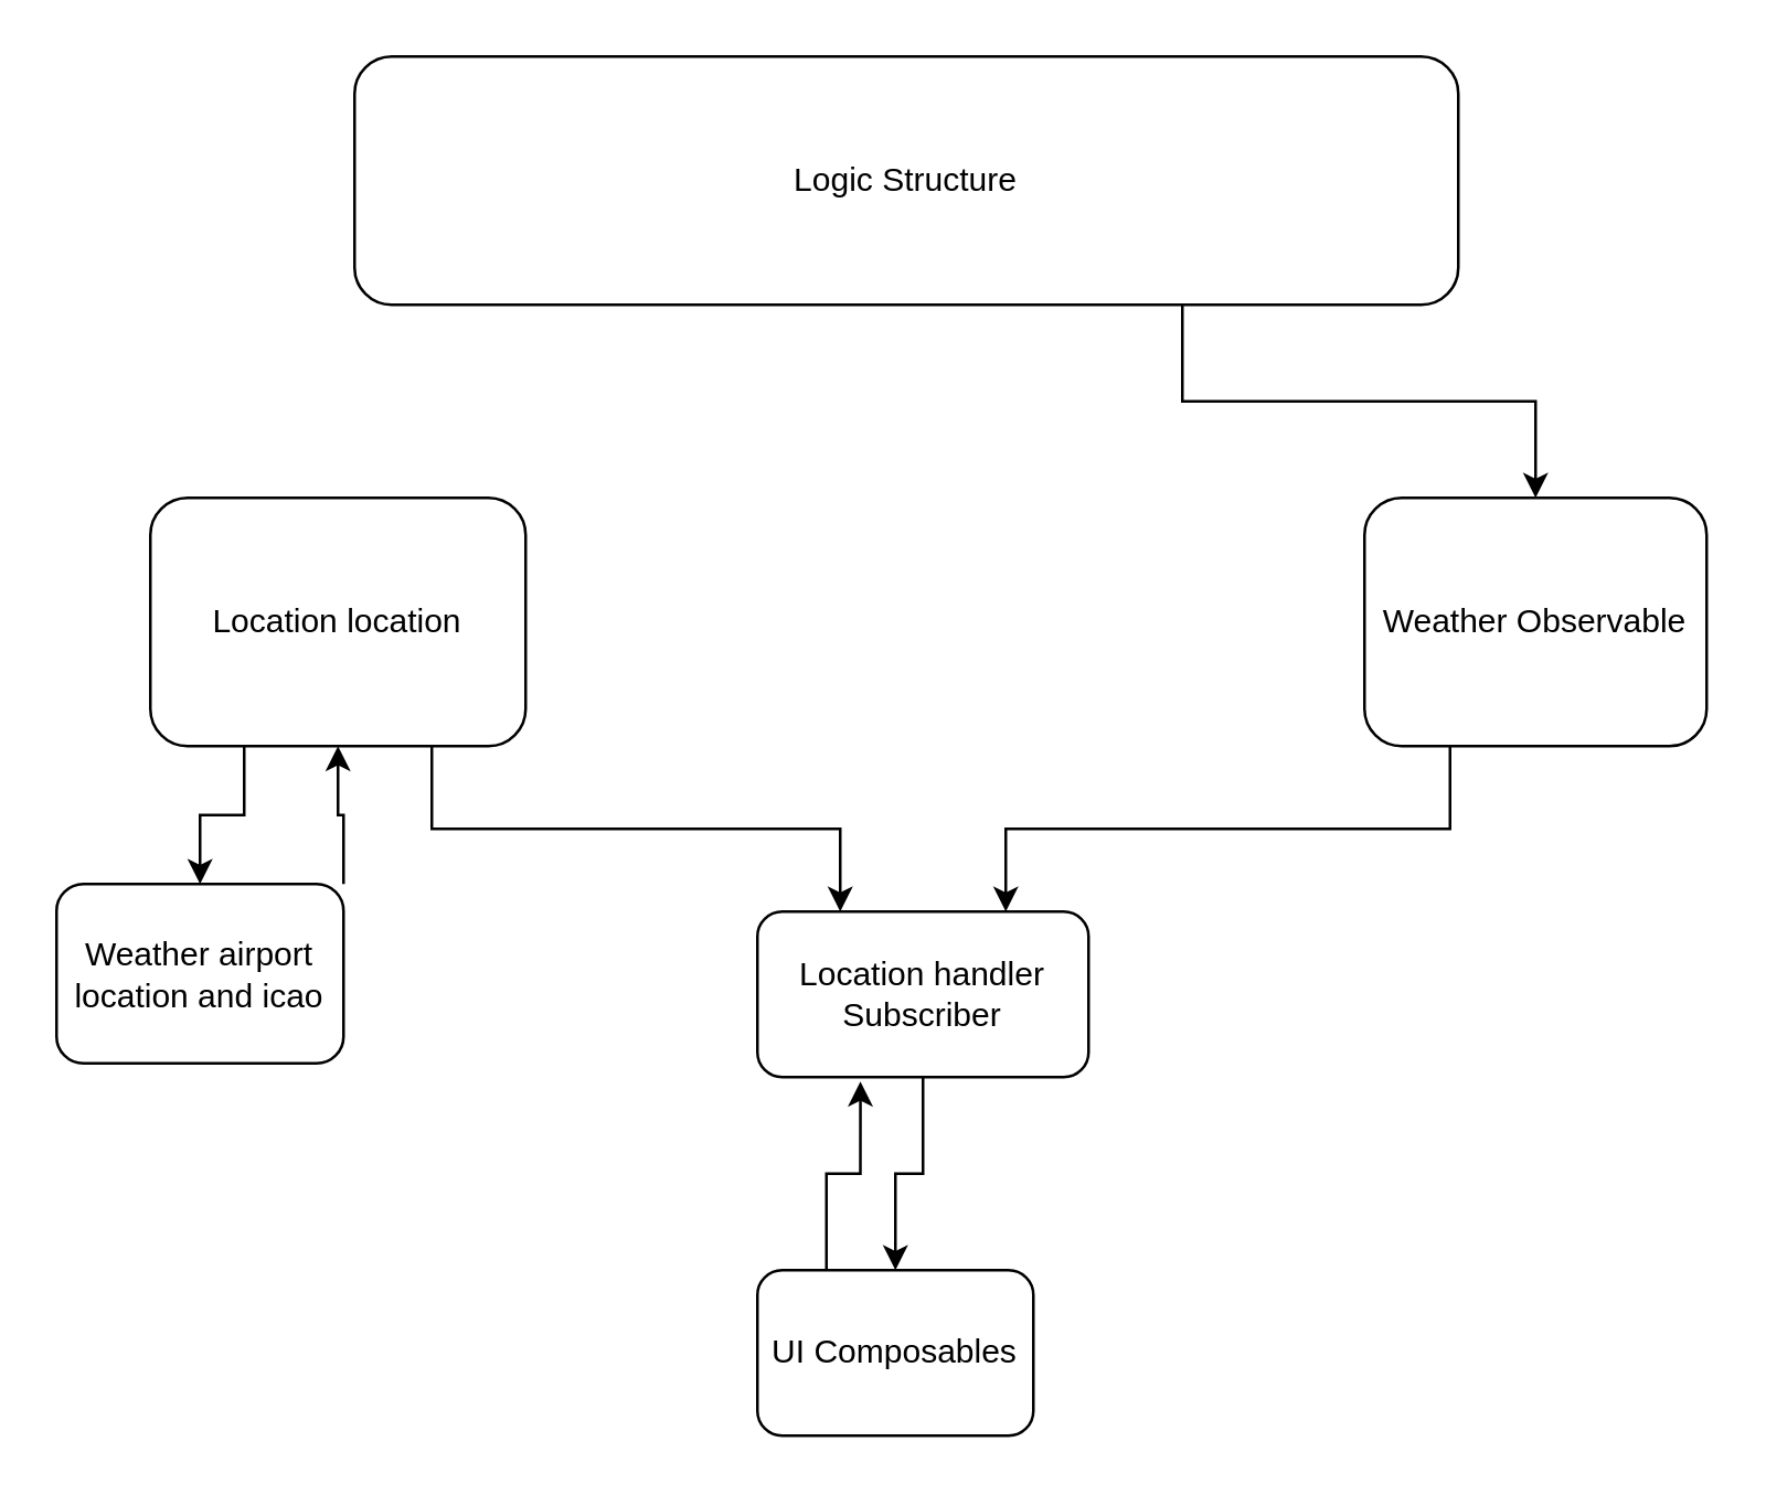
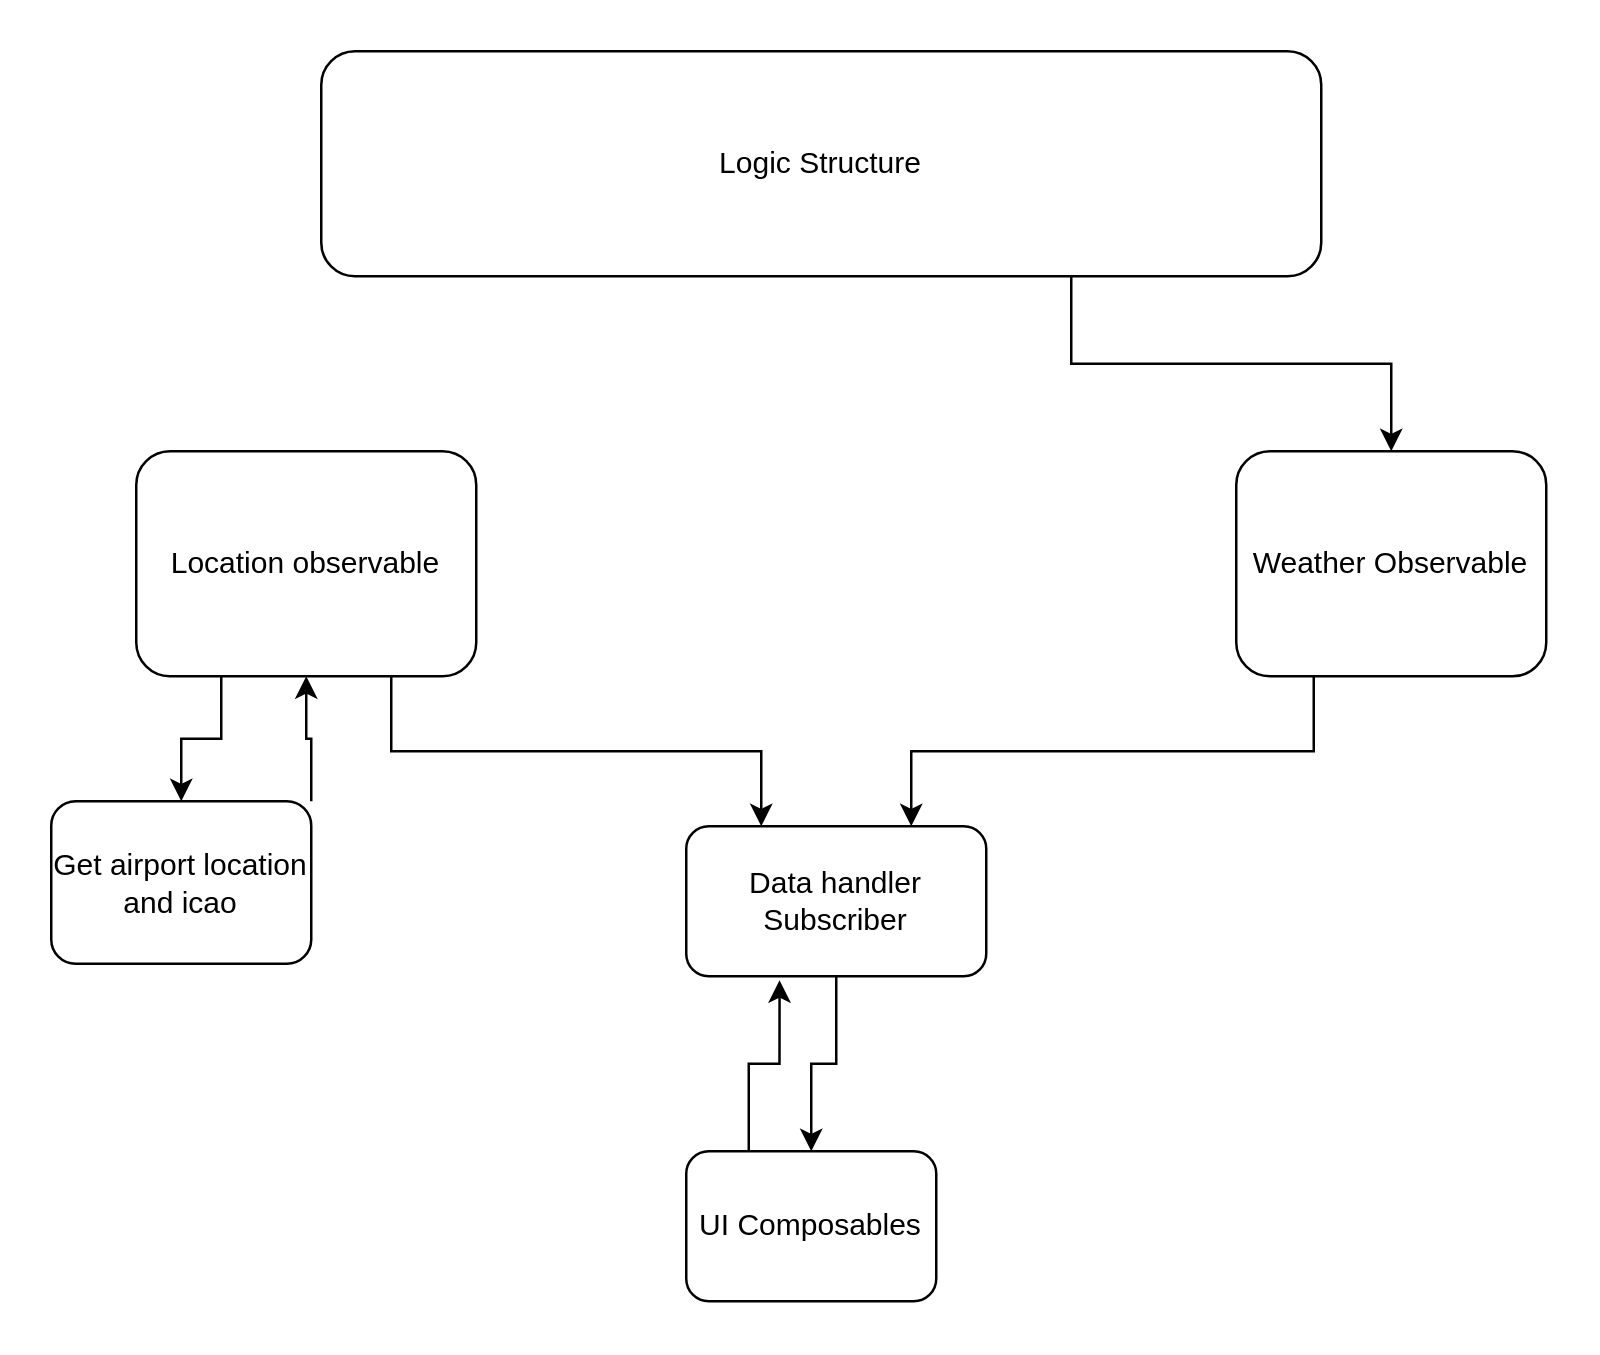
  <mxCell id="0" />
  <mxCell id="1" parent="0" />
  <mxCell id="2" style="edgeStyle=orthogonalEdgeStyle;rounded=0;orthogonalLoop=1;jettySize=auto;html=1;exitX=0.75;exitY=1;exitDx=0;exitDy=0;" edge="1" parent="1" source="3" target="8"><mxGeometry relative="1" as="geometry" /></mxCell>
  <mxCell id="3" value="Logic Structure" style="rounded=1;whiteSpace=wrap;html=1;" vertex="1" parent="1"><mxGeometry x="128" y="20" width="400" height="90" as="geometry" /></mxCell>
  <mxCell id="4" style="edgeStyle=orthogonalEdgeStyle;rounded=0;orthogonalLoop=1;jettySize=auto;html=1;exitX=0.75;exitY=1;exitDx=0;exitDy=0;entryX=0.25;entryY=0;entryDx=0;entryDy=0;" edge="1" parent="1" source="6" target="10"><mxGeometry relative="1" as="geometry" /></mxCell>
  <mxCell id="5" style="edgeStyle=orthogonalEdgeStyle;rounded=0;orthogonalLoop=1;jettySize=auto;html=1;exitX=0.25;exitY=1;exitDx=0;exitDy=0;" edge="1" parent="1" source="6" target="14"><mxGeometry relative="1" as="geometry" /></mxCell>
- <mxCell id="6" value="Location location" style="rounded=1;whiteSpace=wrap;html=1;" vertex="1" parent="1"><mxGeometry x="54" y="180" width="136" height="90" as="geometry" /></mxCell>
+ <mxCell id="6" value="Location observable" style="rounded=1;whiteSpace=wrap;html=1;" vertex="1" parent="1"><mxGeometry x="54" y="180" width="136" height="90" as="geometry" /></mxCell>
  <mxCell id="7" style="edgeStyle=orthogonalEdgeStyle;rounded=0;orthogonalLoop=1;jettySize=auto;html=1;exitX=0.25;exitY=1;exitDx=0;exitDy=0;entryX=0.75;entryY=0;entryDx=0;entryDy=0;" edge="1" parent="1" source="8" target="10"><mxGeometry relative="1" as="geometry" /></mxCell>
  <mxCell id="8" value="Weather Observable" style="rounded=1;whiteSpace=wrap;html=1;" vertex="1" parent="1"><mxGeometry x="494" y="180" width="124" height="90" as="geometry" /></mxCell>
  <mxCell id="9" style="edgeStyle=orthogonalEdgeStyle;rounded=0;orthogonalLoop=1;jettySize=auto;html=1;exitX=0.5;exitY=1;exitDx=0;exitDy=0;" edge="1" parent="1" source="10" target="12"><mxGeometry relative="1" as="geometry" /></mxCell>
- <mxCell id="10" value="Location handler Subscriber" style="rounded=1;whiteSpace=wrap;html=1;" vertex="1" parent="1"><mxGeometry x="274" y="330" width="120" height="60" as="geometry" /></mxCell>
+ <mxCell id="10" value="Data handler Subscriber" style="rounded=1;whiteSpace=wrap;html=1;" vertex="1" parent="1"><mxGeometry x="274" y="330" width="120" height="60" as="geometry" /></mxCell>
  <mxCell id="11" style="edgeStyle=orthogonalEdgeStyle;rounded=0;orthogonalLoop=1;jettySize=auto;html=1;exitX=0.25;exitY=0;exitDx=0;exitDy=0;entryX=0.311;entryY=1.026;entryDx=0;entryDy=0;entryPerimeter=0;" edge="1" parent="1" source="12" target="10"><mxGeometry relative="1" as="geometry" /></mxCell>
  <mxCell id="12" value="UI Composables" style="rounded=1;whiteSpace=wrap;html=1;" vertex="1" parent="1"><mxGeometry x="274" y="460" width="100" height="60" as="geometry" /></mxCell>
  <mxCell id="13" style="edgeStyle=orthogonalEdgeStyle;rounded=0;orthogonalLoop=1;jettySize=auto;html=1;exitX=1;exitY=0;exitDx=0;exitDy=0;entryX=0.5;entryY=1;entryDx=0;entryDy=0;" edge="1" parent="1" source="14" target="6"><mxGeometry relative="1" as="geometry" /></mxCell>
- <mxCell id="14" value="Weather airport location and icao" style="rounded=1;whiteSpace=wrap;html=1;" vertex="1" parent="1"><mxGeometry x="20" y="320" width="104" height="65" as="geometry" /></mxCell>
+ <mxCell id="14" value="Get airport location and icao" style="rounded=1;whiteSpace=wrap;html=1;" vertex="1" parent="1"><mxGeometry x="20" y="320" width="104" height="65" as="geometry" /></mxCell>
